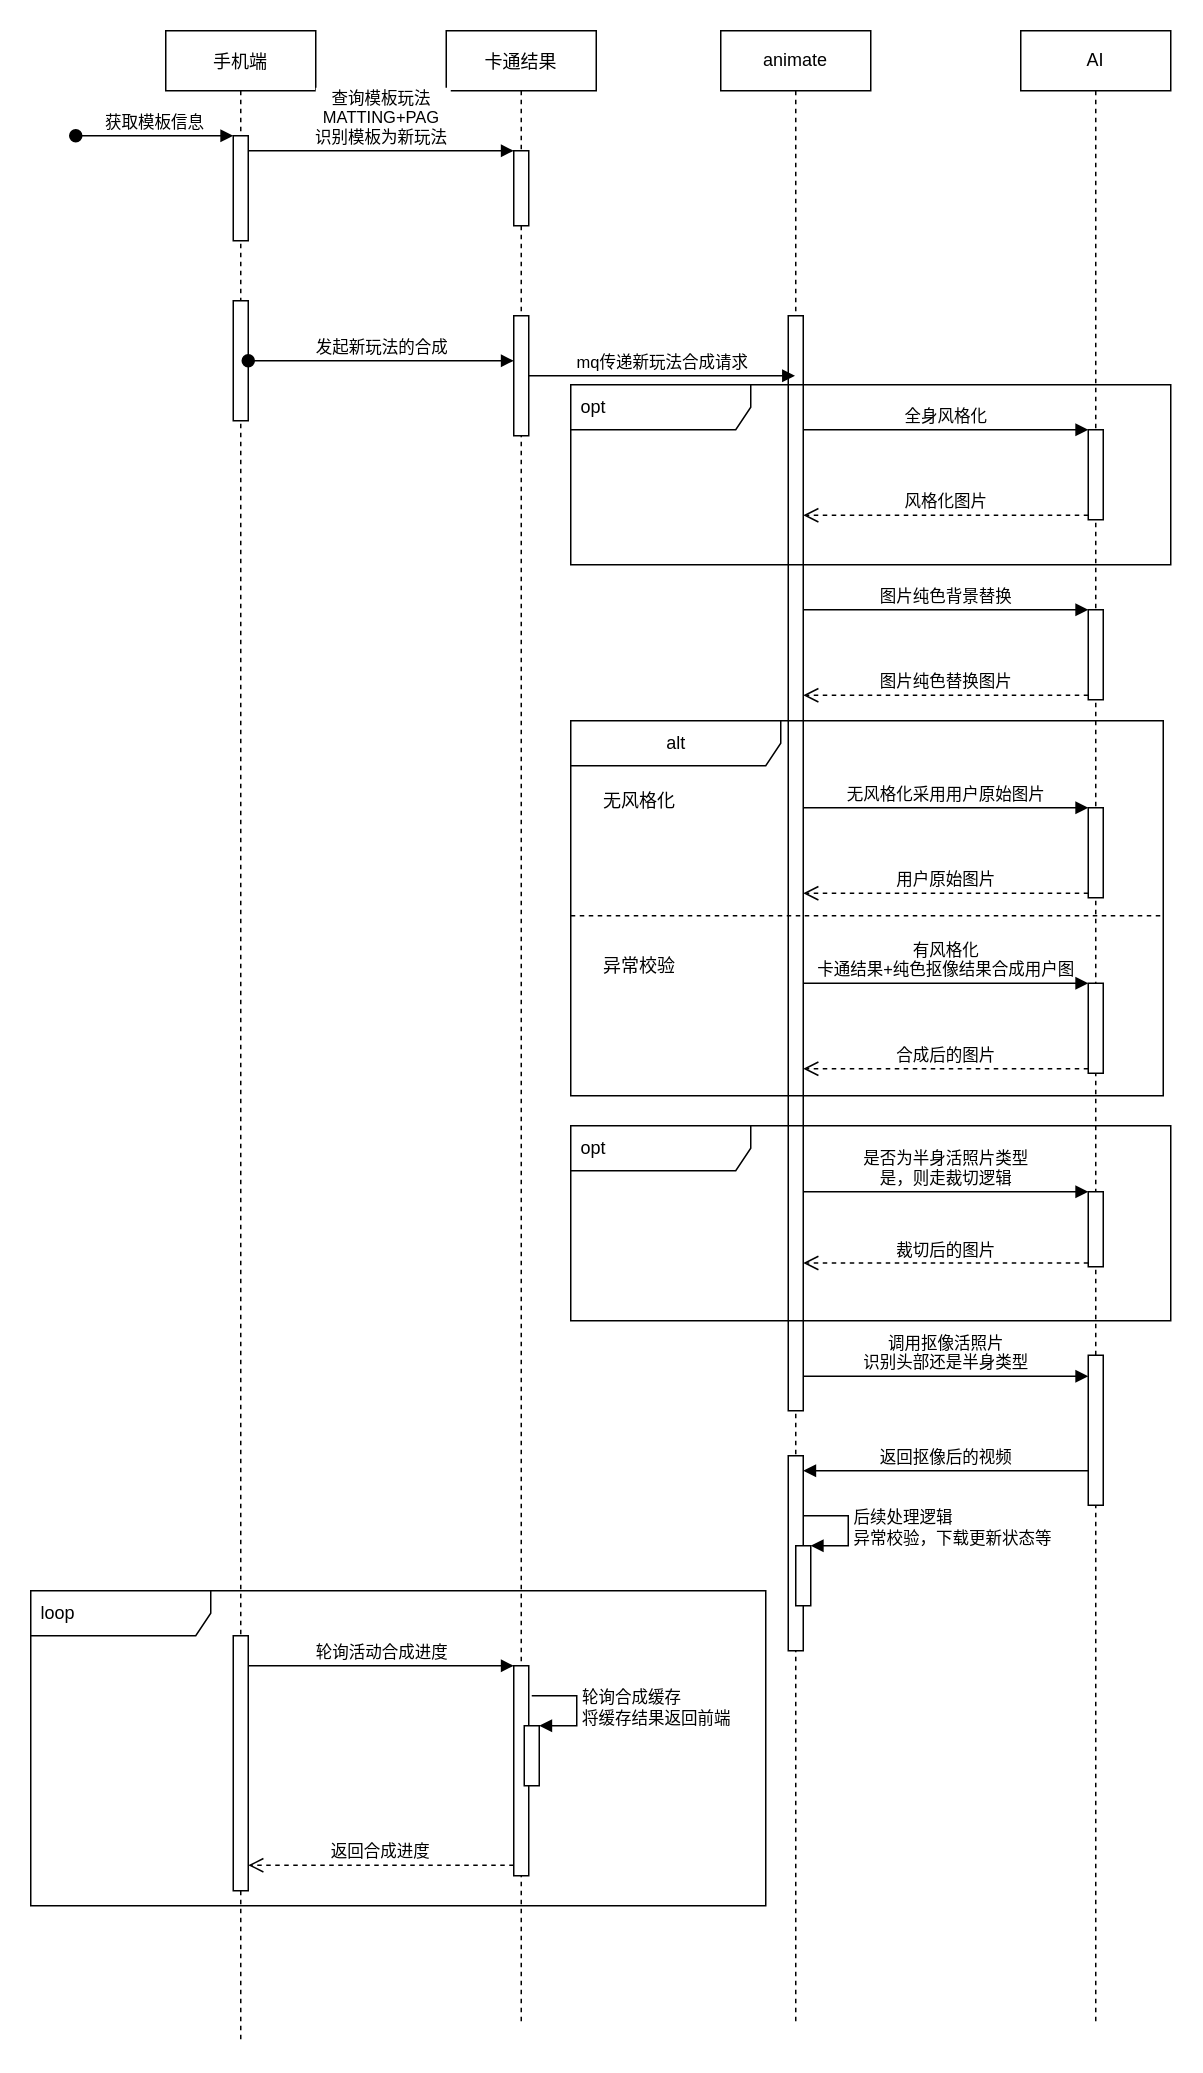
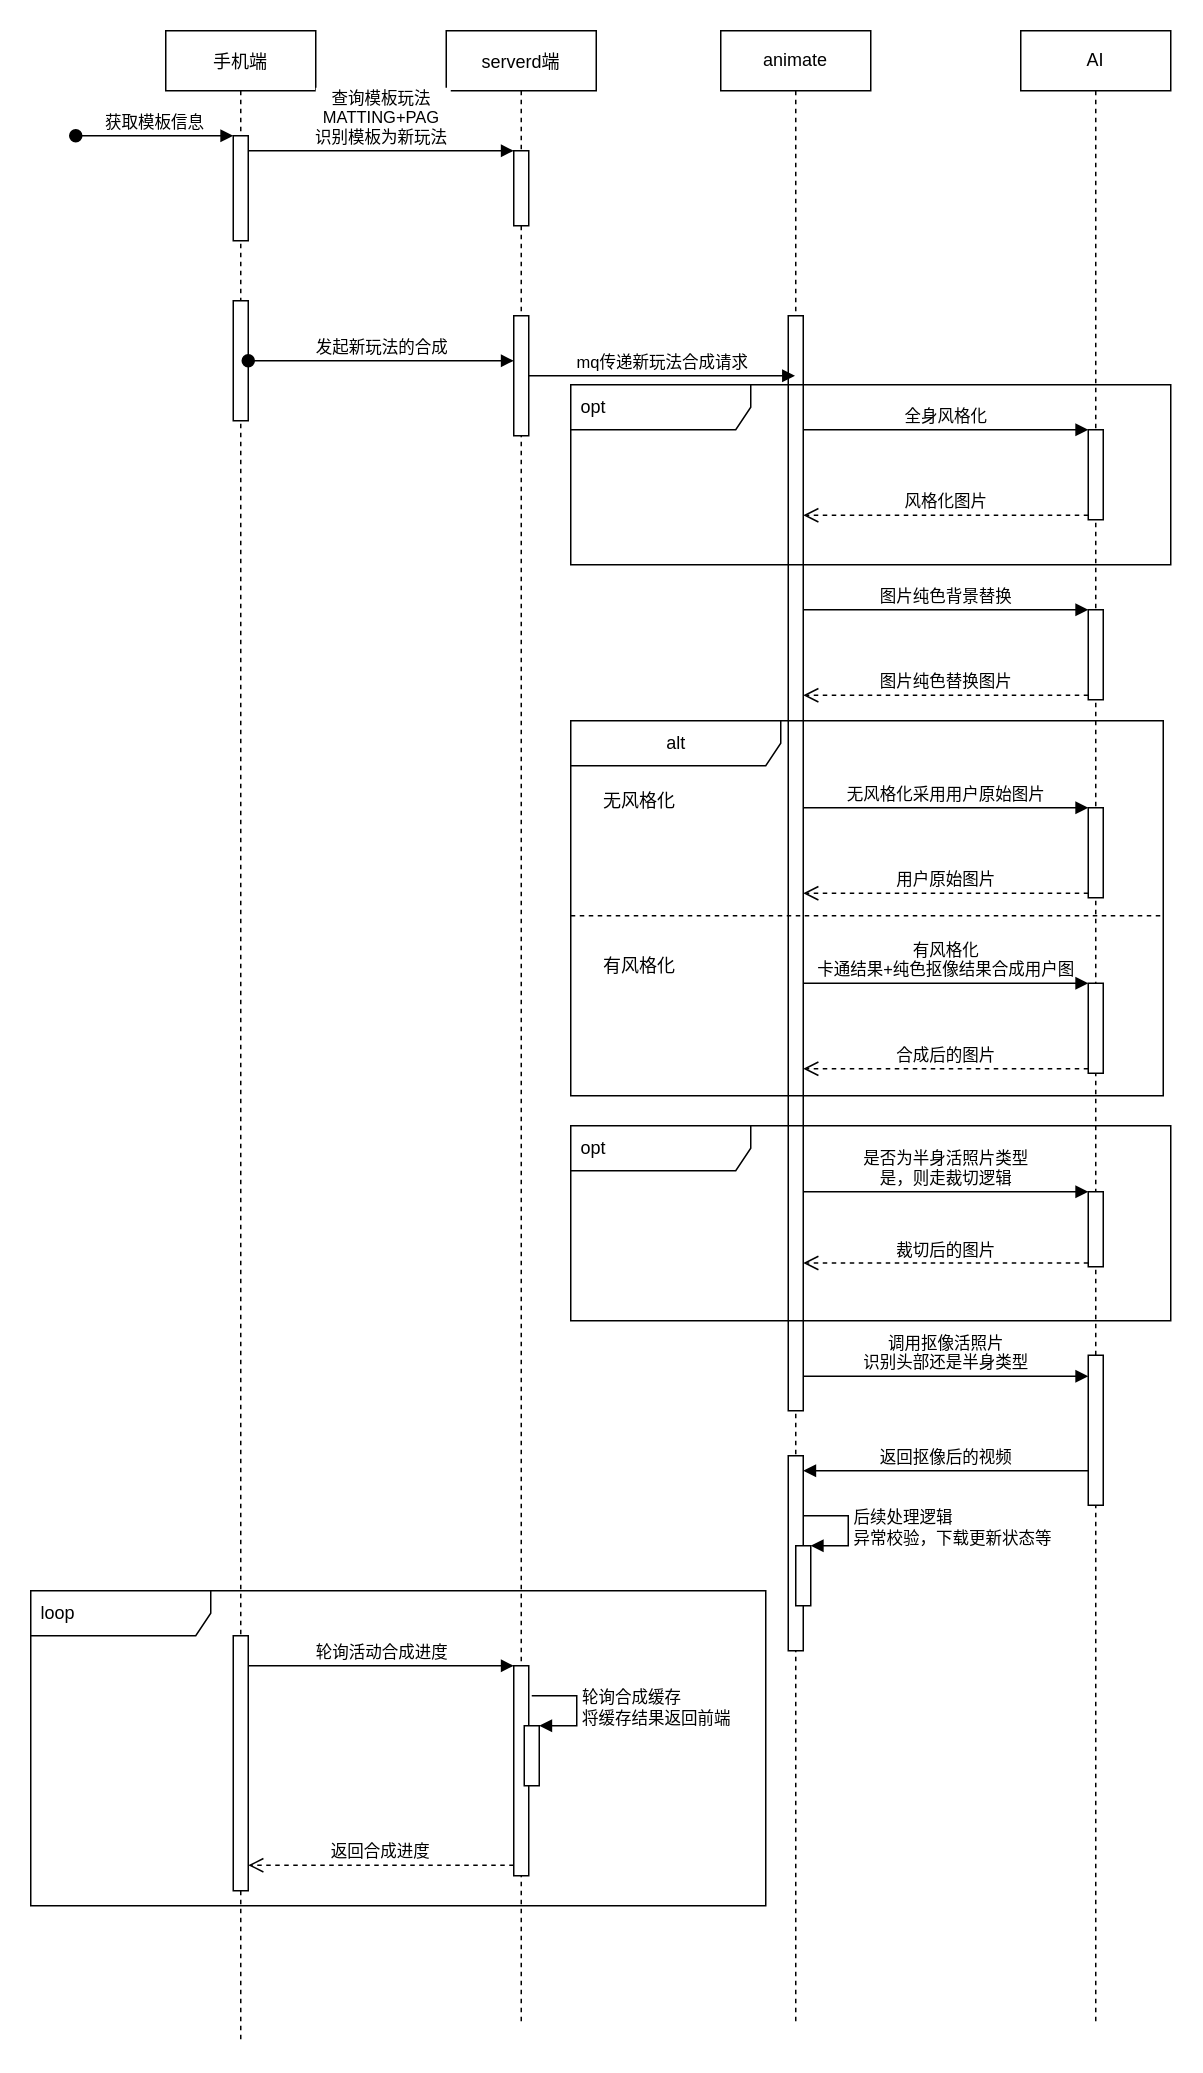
  <mxCell id="0" />
  <mxCell id="1" parent="0" />
  <mxCell id="2" value="手机端" style="shape=umlLifeline;perimeter=lifelinePerimeter;container=1;collapsible=0;recursiveResize=0;rounded=0;shadow=0;strokeWidth=1;" parent="1" vertex="1"><mxGeometry x="110" y="20" width="100" height="1340" as="geometry" /></mxCell>
  <mxCell id="3" value="" style="points=[];perimeter=orthogonalPerimeter;rounded=0;shadow=0;strokeWidth=1;" parent="2" vertex="1"><mxGeometry x="45" y="70" width="10" height="70" as="geometry" /></mxCell>
  <mxCell id="4" value="获取模板信息" style="verticalAlign=bottom;startArrow=oval;endArrow=block;startSize=8;shadow=0;strokeWidth=1;" parent="2" target="3" edge="1"><mxGeometry relative="1" as="geometry"><mxPoint x="-60" y="70" as="sourcePoint" /></mxGeometry></mxCell>
  <mxCell id="5" value="" style="html=1;points=[];perimeter=orthogonalPerimeter;" vertex="1" parent="2"><mxGeometry x="45" y="180" width="10" height="80" as="geometry" /></mxCell>
  <mxCell id="6" value="" style="html=1;points=[];perimeter=orthogonalPerimeter;" vertex="1" parent="2"><mxGeometry x="45" y="1070" width="10" height="170" as="geometry" /></mxCell>
- <mxCell id="7" value="卡通结果" style="shape=umlLifeline;perimeter=lifelinePerimeter;container=1;collapsible=0;recursiveResize=0;rounded=0;shadow=0;strokeWidth=1;" parent="1" vertex="1"><mxGeometry x="297" y="20" width="100" height="1330" as="geometry" /></mxCell>
+ <mxCell id="7" value="serverd端" style="shape=umlLifeline;perimeter=lifelinePerimeter;container=1;collapsible=0;recursiveResize=0;rounded=0;shadow=0;strokeWidth=1;" parent="1" vertex="1"><mxGeometry x="297" y="20" width="100" height="1330" as="geometry" /></mxCell>
  <mxCell id="8" value="" style="points=[];perimeter=orthogonalPerimeter;rounded=0;shadow=0;strokeWidth=1;" parent="7" vertex="1"><mxGeometry x="45" y="80" width="10" height="50" as="geometry" /></mxCell>
  <mxCell id="9" value="" style="html=1;points=[];perimeter=orthogonalPerimeter;" vertex="1" parent="7"><mxGeometry x="45" y="190" width="10" height="80" as="geometry" /></mxCell>
  <mxCell id="10" value="" style="html=1;points=[];perimeter=orthogonalPerimeter;" vertex="1" parent="7"><mxGeometry x="45" y="1090" width="10" height="140" as="geometry" /></mxCell>
  <mxCell id="11" value="" style="html=1;points=[];perimeter=orthogonalPerimeter;" vertex="1" parent="7"><mxGeometry x="52" y="1130" width="10" height="40" as="geometry" /></mxCell>
  <mxCell id="12" value="轮询合成缓存&lt;br&gt;将缓存结果返回前端" style="edgeStyle=orthogonalEdgeStyle;html=1;align=left;spacingLeft=2;endArrow=block;rounded=0;entryX=1;entryY=0;" edge="1" parent="7" target="11"><mxGeometry relative="1" as="geometry"><mxPoint x="57" y="1110" as="sourcePoint" /><Array as="points"><mxPoint x="87" y="1110" /></Array></mxGeometry></mxCell>
  <mxCell id="13" value="查询模板玩法&#10;MATTING+PAG&#10;识别模板为新玩法" style="verticalAlign=bottom;endArrow=block;entryX=0;entryY=0;shadow=0;strokeWidth=1;" parent="1" source="3" target="8" edge="1"><mxGeometry relative="1" as="geometry"><mxPoint x="265" y="100" as="sourcePoint" /></mxGeometry></mxCell>
  <mxCell id="14" value="animate" style="shape=umlLifeline;perimeter=lifelinePerimeter;whiteSpace=wrap;html=1;container=1;collapsible=0;recursiveResize=0;outlineConnect=0;" vertex="1" parent="1"><mxGeometry x="480" y="20" width="100" height="1330" as="geometry" /></mxCell>
  <mxCell id="15" value="" style="html=1;points=[];perimeter=orthogonalPerimeter;" vertex="1" parent="14"><mxGeometry x="45" y="190" width="10" height="730" as="geometry" /></mxCell>
  <mxCell id="16" value="" style="html=1;points=[];perimeter=orthogonalPerimeter;" vertex="1" parent="14"><mxGeometry x="45" y="950" width="10" height="130" as="geometry" /></mxCell>
  <mxCell id="17" value="" style="html=1;points=[];perimeter=orthogonalPerimeter;" vertex="1" parent="14"><mxGeometry x="50" y="1010" width="10" height="40" as="geometry" /></mxCell>
  <mxCell id="18" value="后续处理逻辑&lt;br&gt;异常校验，下载更新状态等" style="edgeStyle=orthogonalEdgeStyle;html=1;align=left;spacingLeft=2;endArrow=block;rounded=0;entryX=1;entryY=0;" edge="1" target="17" parent="14"><mxGeometry relative="1" as="geometry"><mxPoint x="55" y="990" as="sourcePoint" /><Array as="points"><mxPoint x="85" y="990" /></Array></mxGeometry></mxCell>
  <mxCell id="19" value="发起新玩法的合成" style="html=1;verticalAlign=bottom;startArrow=oval;endArrow=block;startSize=8;rounded=0;" edge="1" target="9" parent="1" source="5"><mxGeometry relative="1" as="geometry"><mxPoint x="282" y="210" as="sourcePoint" /></mxGeometry></mxCell>
  <mxCell id="20" value="mq传递新玩法合成请求" style="html=1;verticalAlign=bottom;endArrow=block;rounded=0;" edge="1" parent="1" source="9" target="14"><mxGeometry width="80" relative="1" as="geometry"><mxPoint x="390" y="270" as="sourcePoint" /><mxPoint x="470" y="270" as="targetPoint" /></mxGeometry></mxCell>
  <mxCell id="21" value="AI" style="shape=umlLifeline;perimeter=lifelinePerimeter;whiteSpace=wrap;html=1;container=1;collapsible=0;recursiveResize=0;outlineConnect=0;" vertex="1" parent="1"><mxGeometry x="680" y="20" width="100" height="1330" as="geometry" /></mxCell>
  <mxCell id="22" value="" style="html=1;points=[];perimeter=orthogonalPerimeter;" vertex="1" parent="21"><mxGeometry x="45" y="266" width="10" height="60" as="geometry" /></mxCell>
  <mxCell id="23" value="" style="html=1;points=[];perimeter=orthogonalPerimeter;" vertex="1" parent="21"><mxGeometry x="45" y="386" width="10" height="60" as="geometry" /></mxCell>
  <mxCell id="24" value="" style="html=1;points=[];perimeter=orthogonalPerimeter;" vertex="1" parent="21"><mxGeometry x="45" y="518" width="10" height="60" as="geometry" /></mxCell>
  <mxCell id="25" value="" style="html=1;points=[];perimeter=orthogonalPerimeter;" vertex="1" parent="21"><mxGeometry x="45" y="635" width="10" height="60" as="geometry" /></mxCell>
  <mxCell id="26" value="" style="html=1;points=[];perimeter=orthogonalPerimeter;" vertex="1" parent="21"><mxGeometry x="45" y="883" width="10" height="100" as="geometry" /></mxCell>
  <mxCell id="27" value="opt" style="shape=umlFrame;whiteSpace=wrap;html=1;width=120;height=30;boundedLbl=1;verticalAlign=middle;align=left;spacingLeft=5;" vertex="1" parent="21"><mxGeometry x="-300" y="236" width="400" height="120" as="geometry" /></mxCell>
  <mxCell id="28" value="alt" style="shape=umlFrame;tabWidth=110;tabHeight=30;tabPosition=left;html=1;boundedLbl=1;labelInHeader=1;width=140;height=30;" vertex="1" parent="21"><mxGeometry x="-300" y="460" width="395" height="250" as="geometry" /></mxCell>
  <mxCell id="29" value="无风格化" style="text" vertex="1" parent="28"><mxGeometry width="100" height="20" relative="1" as="geometry"><mxPoint x="20" y="40" as="offset" /></mxGeometry></mxCell>
- <mxCell id="30" value="异常校验" style="line;strokeWidth=1;dashed=1;labelPosition=center;verticalLabelPosition=bottom;align=left;verticalAlign=top;spacingLeft=20;spacingTop=15;" vertex="1" parent="28"><mxGeometry y="125" width="395" height="10" as="geometry" /></mxCell>
+ <mxCell id="30" value="有风格化" style="line;strokeWidth=1;dashed=1;labelPosition=center;verticalLabelPosition=bottom;align=left;verticalAlign=top;spacingLeft=20;spacingTop=15;" vertex="1" parent="28"><mxGeometry y="125" width="395" height="10" as="geometry" /></mxCell>
  <mxCell id="31" value="opt" style="shape=umlFrame;whiteSpace=wrap;html=1;width=120;height=30;boundedLbl=1;verticalAlign=middle;align=left;spacingLeft=5;" vertex="1" parent="21"><mxGeometry x="-300" y="730" width="400" height="130" as="geometry" /></mxCell>
  <mxCell id="32" value="全身风格化" style="html=1;verticalAlign=bottom;endArrow=block;entryX=0;entryY=0;rounded=0;" edge="1" target="22" parent="1" source="15"><mxGeometry relative="1" as="geometry"><mxPoint x="655" y="260" as="sourcePoint" /></mxGeometry></mxCell>
  <mxCell id="33" value="风格化图片" style="html=1;verticalAlign=bottom;endArrow=open;dashed=1;endSize=8;exitX=0;exitY=0.95;rounded=0;" edge="1" source="22" parent="1" target="15"><mxGeometry relative="1" as="geometry"><mxPoint x="655" y="336" as="targetPoint" /></mxGeometry></mxCell>
  <mxCell id="34" value="图片纯色背景替换" style="html=1;verticalAlign=bottom;endArrow=block;entryX=0;entryY=0;rounded=0;" edge="1" target="23" parent="1" source="15"><mxGeometry relative="1" as="geometry"><mxPoint x="655" y="390" as="sourcePoint" /></mxGeometry></mxCell>
  <mxCell id="35" value="图片纯色替换图片" style="html=1;verticalAlign=bottom;endArrow=open;dashed=1;endSize=8;exitX=0;exitY=0.95;rounded=0;" edge="1" source="23" parent="1" target="15"><mxGeometry relative="1" as="geometry"><mxPoint x="655" y="466" as="targetPoint" /></mxGeometry></mxCell>
  <mxCell id="36" value="无风格化采用用户原始图片" style="html=1;verticalAlign=bottom;endArrow=block;entryX=0;entryY=0;rounded=0;" edge="1" target="24" parent="1" source="15"><mxGeometry relative="1" as="geometry"><mxPoint x="655" y="510" as="sourcePoint" /></mxGeometry></mxCell>
  <mxCell id="37" value="用户原始图片" style="html=1;verticalAlign=bottom;endArrow=open;dashed=1;endSize=8;exitX=0;exitY=0.95;rounded=0;" edge="1" source="24" parent="1" target="15"><mxGeometry relative="1" as="geometry"><mxPoint x="655" y="586" as="targetPoint" /></mxGeometry></mxCell>
  <mxCell id="38" value="有风格化&lt;br&gt;卡通结果+纯色抠像结果合成用户图" style="html=1;verticalAlign=bottom;endArrow=block;entryX=0;entryY=0;rounded=0;" edge="1" target="25" parent="1" source="15"><mxGeometry relative="1" as="geometry"><mxPoint x="655" y="620" as="sourcePoint" /></mxGeometry></mxCell>
  <mxCell id="39" value="合成后的图片" style="html=1;verticalAlign=bottom;endArrow=open;dashed=1;endSize=8;exitX=0;exitY=0.95;rounded=0;" edge="1" source="25" parent="1" target="15"><mxGeometry relative="1" as="geometry"><mxPoint x="655" y="696" as="targetPoint" /></mxGeometry></mxCell>
  <mxCell id="40" value="是否为半身活照片类型&lt;br&gt;是，则走裁切逻辑" style="html=1;verticalAlign=bottom;endArrow=block;entryX=0;entryY=0;rounded=0;" edge="1" target="46" parent="1" source="15"><mxGeometry relative="1" as="geometry"><mxPoint x="655" y="740" as="sourcePoint" /></mxGeometry></mxCell>
  <mxCell id="41" value="裁切后的图片" style="html=1;verticalAlign=bottom;endArrow=open;dashed=1;endSize=8;exitX=0;exitY=0.95;rounded=0;" edge="1" source="46" parent="1" target="15"><mxGeometry relative="1" as="geometry"><mxPoint x="655" y="816" as="targetPoint" /></mxGeometry></mxCell>
  <mxCell id="42" value="调用抠像活照片&lt;br&gt;识别头部还是半身类型" style="html=1;verticalAlign=bottom;endArrow=block;entryX=0;entryY=0;rounded=0;" edge="1" parent="1"><mxGeometry relative="1" as="geometry"><mxPoint x="535" y="917" as="sourcePoint" /><mxPoint x="725" y="917" as="targetPoint" /></mxGeometry></mxCell>
  <mxCell id="43" value="返回抠像后的视频" style="html=1;verticalAlign=bottom;endArrow=block;rounded=0;" edge="1" parent="1"><mxGeometry width="80" relative="1" as="geometry"><mxPoint x="725" y="980" as="sourcePoint" /><mxPoint x="535" y="980" as="targetPoint" /></mxGeometry></mxCell>
  <mxCell id="44" value="轮询活动合成进度" style="html=1;verticalAlign=bottom;endArrow=block;entryX=0;entryY=0;rounded=0;" edge="1" parent="1" source="6" target="10"><mxGeometry relative="1" as="geometry"><mxPoint x="248" y="1300" as="sourcePoint" /></mxGeometry></mxCell>
  <mxCell id="45" value="返回合成进度" style="html=1;verticalAlign=bottom;endArrow=open;dashed=1;endSize=8;exitX=0;exitY=0.95;rounded=0;" edge="1" parent="1" source="10" target="6"><mxGeometry relative="1" as="geometry"><mxPoint x="248" y="1376" as="targetPoint" /></mxGeometry></mxCell>
  <mxCell id="46" value="" style="html=1;points=[];perimeter=orthogonalPerimeter;" vertex="1" parent="1"><mxGeometry x="725" y="794" width="10" height="50" as="geometry" /></mxCell>
  <mxCell id="47" value="loop" style="shape=umlFrame;whiteSpace=wrap;html=1;width=120;height=30;boundedLbl=1;verticalAlign=middle;align=left;spacingLeft=5;" vertex="1" parent="1"><mxGeometry x="20" y="1060" width="490" height="210" as="geometry" /></mxCell>
